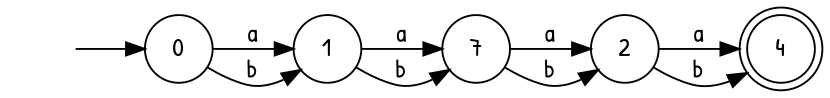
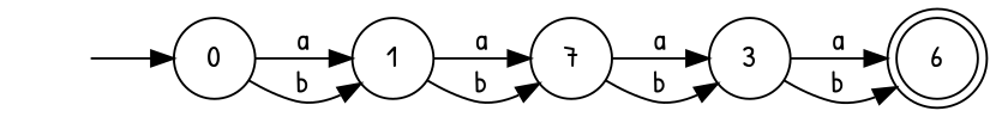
  digraph {
    fontname="Patrick Hand"
    rankdir=LR
    node [fontname="Patrick Hand" shape=circle]
    edge [fontname="Patrick Hand"]
    i [style=invis]
    0
    1
    n4 [label=7]
-   3 [label=2]
-   4 [shape=doublecircle]
+   3
+   4 [shape=doublecircle label=6]
    i -> 0
    0 -> 1 [label=a]
    0 -> 1 [label=b]
    1 -> n4 [label=a]
    1 -> n4 [label=b]
    n4 -> 3 [label=a]
    n4 -> 3 [label=b]
    3 -> 4 [label=a]
    3 -> 4 [label=b]
  }
